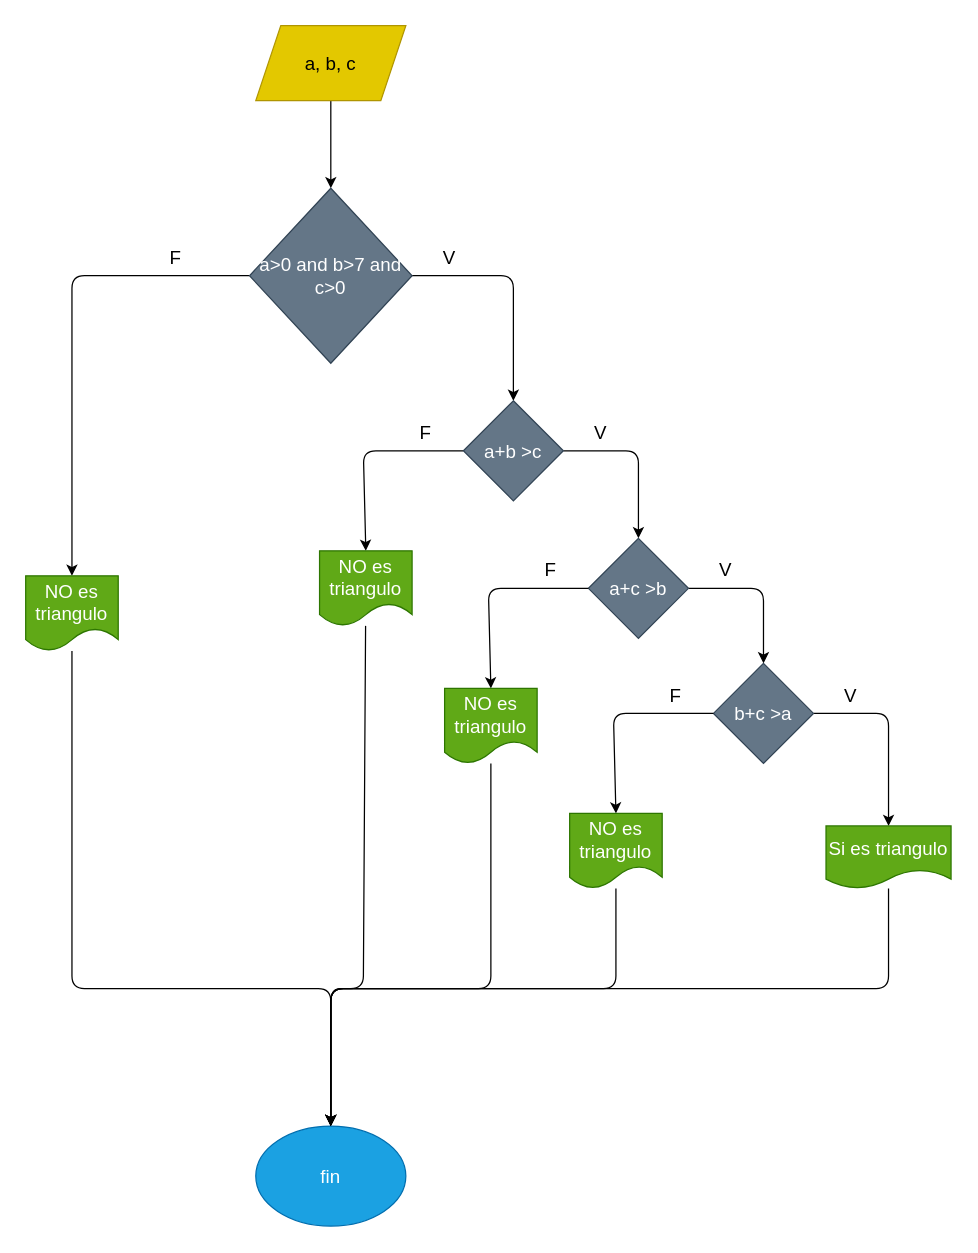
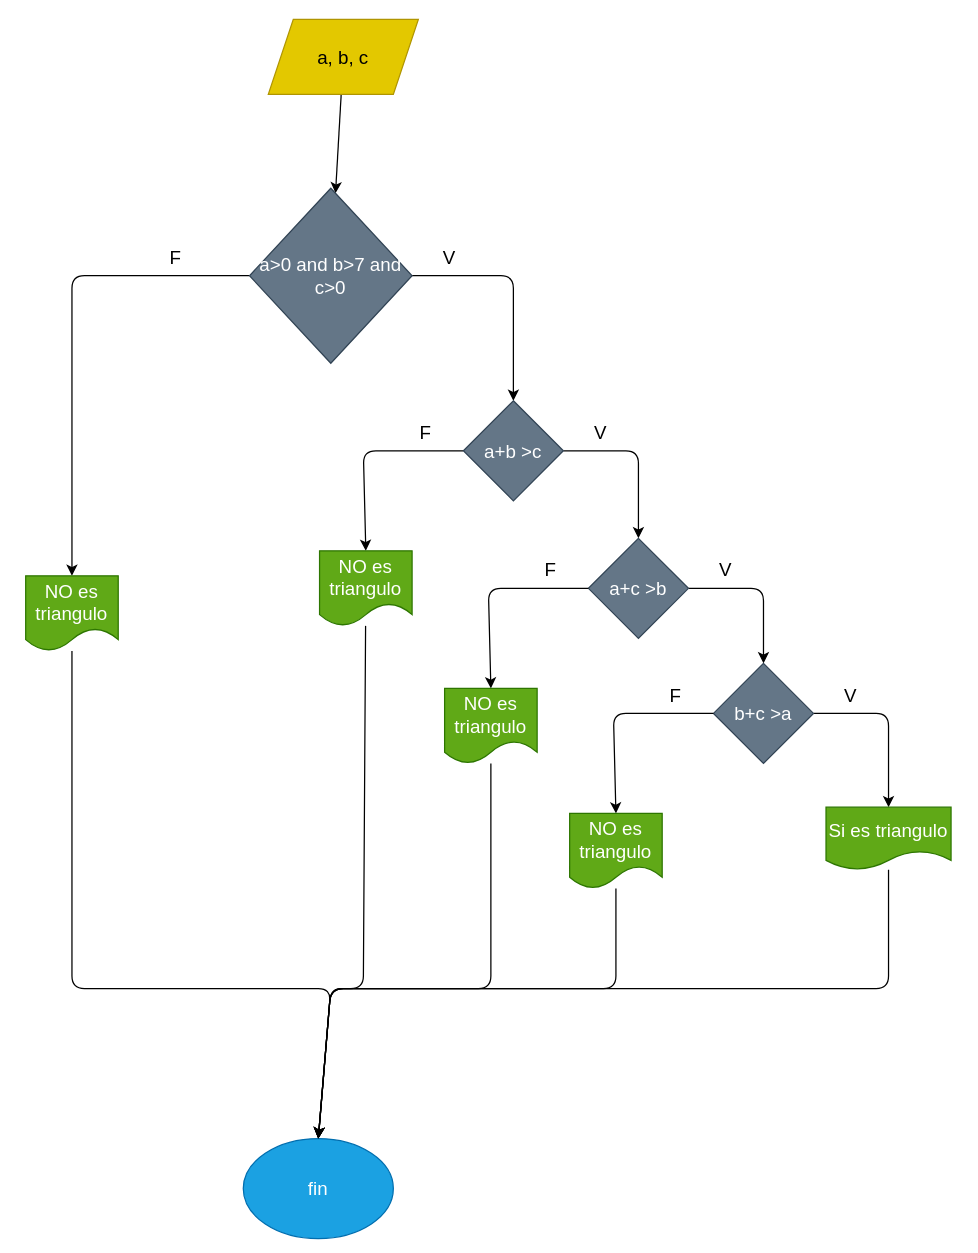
  <mxCell id="0" />
  <mxCell id="1" parent="0" />
  <mxCell id="2" value="" style="edgeStyle=none;html=1;fontSize=15;" edge="1" parent="1" source="3" target="6"><mxGeometry relative="1" as="geometry" /></mxCell>
- <mxCell id="3" value="a, b, c" style="shape=parallelogram;perimeter=parallelogramPerimeter;whiteSpace=wrap;html=1;fixedSize=1;fontSize=15;fillColor=#e3c800;fontColor=#000000;strokeColor=#B09500;" vertex="1" parent="1"><mxGeometry x="204" y="20" width="120" height="60" as="geometry" /></mxCell>
+ <mxCell id="3" value="a, b, c" style="shape=parallelogram;perimeter=parallelogramPerimeter;whiteSpace=wrap;html=1;fixedSize=1;fontSize=15;fillColor=#e3c800;fontColor=#000000;strokeColor=#B09500;" vertex="1" parent="1"><mxGeometry x="214" y="15" width="120" height="60" as="geometry" /></mxCell>
  <mxCell id="4" value="" style="edgeStyle=none;html=1;fontSize=15;exitX=1;exitY=0.5;exitDx=0;exitDy=0;entryX=0.5;entryY=0;entryDx=0;entryDy=0;" edge="1" parent="1" source="6" target="9"><mxGeometry relative="1" as="geometry"><Array as="points"><mxPoint x="410" y="220" /></Array></mxGeometry></mxCell>
  <mxCell id="5" style="edgeStyle=none;html=1;entryX=0.5;entryY=0;entryDx=0;entryDy=0;fontSize=15;" edge="1" parent="1" source="6" target="26"><mxGeometry relative="1" as="geometry"><Array as="points"><mxPoint x="57" y="220" /></Array></mxGeometry></mxCell>
  <mxCell id="6" value="a&amp;gt;0 and b&amp;gt;7 and c&amp;gt;0" style="rhombus;whiteSpace=wrap;html=1;fontSize=15;fillColor=#647687;fontColor=#ffffff;strokeColor=#314354;" vertex="1" parent="1"><mxGeometry x="199" y="150" width="130" height="140" as="geometry" /></mxCell>
  <mxCell id="7" value="" style="edgeStyle=none;html=1;fontSize=15;exitX=1;exitY=0.5;exitDx=0;exitDy=0;entryX=0.5;entryY=0;entryDx=0;entryDy=0;" edge="1" parent="1" source="9" target="11"><mxGeometry relative="1" as="geometry"><Array as="points"><mxPoint x="510" y="360" /></Array></mxGeometry></mxCell>
  <mxCell id="8" value="" style="edgeStyle=none;html=1;fontSize=15;entryX=0.5;entryY=0;entryDx=0;entryDy=0;exitX=0;exitY=0.5;exitDx=0;exitDy=0;" edge="1" parent="1" source="9" target="18"><mxGeometry relative="1" as="geometry"><Array as="points"><mxPoint x="290" y="360" /></Array></mxGeometry></mxCell>
  <mxCell id="9" value="a+b &amp;gt;c" style="rhombus;whiteSpace=wrap;html=1;fontSize=15;fillColor=#647687;fontColor=#ffffff;strokeColor=#314354;" vertex="1" parent="1"><mxGeometry x="370" y="320" width="80" height="80" as="geometry" /></mxCell>
  <mxCell id="10" value="" style="edgeStyle=none;html=1;fontSize=15;exitX=1;exitY=0.5;exitDx=0;exitDy=0;entryX=0.5;entryY=0;entryDx=0;entryDy=0;" edge="1" parent="1" source="11" target="13"><mxGeometry relative="1" as="geometry"><Array as="points"><mxPoint x="610" y="470" /></Array></mxGeometry></mxCell>
  <mxCell id="11" value="a+c &amp;gt;b" style="rhombus;whiteSpace=wrap;html=1;fontSize=15;fillColor=#647687;fontColor=#ffffff;strokeColor=#314354;" vertex="1" parent="1"><mxGeometry x="470" y="430" width="80" height="80" as="geometry" /></mxCell>
  <mxCell id="12" value="" style="edgeStyle=none;html=1;fontSize=15;exitX=1;exitY=0.5;exitDx=0;exitDy=0;entryX=0.5;entryY=0;entryDx=0;entryDy=0;" edge="1" parent="1" source="13" target="15"><mxGeometry relative="1" as="geometry"><Array as="points"><mxPoint x="710" y="570" /></Array></mxGeometry></mxCell>
  <mxCell id="13" value="b+c &amp;gt;a" style="rhombus;whiteSpace=wrap;html=1;fontSize=15;fillColor=#647687;fontColor=#ffffff;strokeColor=#314354;" vertex="1" parent="1"><mxGeometry x="570" y="530" width="80" height="80" as="geometry" /></mxCell>
  <mxCell id="14" style="edgeStyle=none;html=1;entryX=0.5;entryY=0;entryDx=0;entryDy=0;fontSize=15;" edge="1" parent="1" source="15" target="16"><mxGeometry relative="1" as="geometry"><Array as="points"><mxPoint x="710" y="790" /><mxPoint x="264" y="790" /></Array></mxGeometry></mxCell>
- <mxCell id="15" value="Si es triangulo" style="shape=document;whiteSpace=wrap;html=1;boundedLbl=1;fontSize=15;fillColor=#60a917;fontColor=#ffffff;strokeColor=#2D7600;" vertex="1" parent="1"><mxGeometry x="660" y="660" width="100" height="50" as="geometry" /></mxCell>
- <mxCell id="16" value="fin" style="ellipse;whiteSpace=wrap;html=1;fontSize=15;fillColor=#1ba1e2;fontColor=#ffffff;strokeColor=#006EAF;" vertex="1" parent="1"><mxGeometry x="204" y="900" width="120" height="80" as="geometry" /></mxCell>
+ <mxCell id="15" value="Si es triangulo" style="shape=document;whiteSpace=wrap;html=1;boundedLbl=1;fontSize=15;fillColor=#60a917;fontColor=#ffffff;strokeColor=#2D7600;" vertex="1" parent="1"><mxGeometry x="660" y="645" width="100" height="50" as="geometry" /></mxCell>
+ <mxCell id="16" value="fin" style="ellipse;whiteSpace=wrap;html=1;fontSize=15;fillColor=#1ba1e2;fontColor=#ffffff;strokeColor=#006EAF;" vertex="1" parent="1"><mxGeometry x="194" y="910" width="120" height="80" as="geometry" /></mxCell>
  <mxCell id="17" style="edgeStyle=none;html=1;entryX=0.5;entryY=0;entryDx=0;entryDy=0;fontSize=15;" edge="1" parent="1" source="18" target="16"><mxGeometry relative="1" as="geometry"><Array as="points"><mxPoint x="290" y="790" /><mxPoint x="264" y="790" /></Array></mxGeometry></mxCell>
  <mxCell id="18" value="NO es triangulo" style="shape=document;whiteSpace=wrap;html=1;boundedLbl=1;fontSize=15;fillColor=#60a917;fontColor=#ffffff;strokeColor=#2D7600;" vertex="1" parent="1"><mxGeometry x="255" y="440" width="74" height="60" as="geometry" /></mxCell>
  <mxCell id="19" value="" style="edgeStyle=none;html=1;fontSize=15;entryX=0.5;entryY=0;entryDx=0;entryDy=0;" edge="1" parent="1" target="21"><mxGeometry relative="1" as="geometry"><mxPoint x="470" y="470" as="sourcePoint" /><Array as="points"><mxPoint x="390" y="470" /></Array></mxGeometry></mxCell>
  <mxCell id="20" style="edgeStyle=none;html=1;entryX=0.5;entryY=0;entryDx=0;entryDy=0;fontSize=15;" edge="1" parent="1" target="16"><mxGeometry relative="1" as="geometry"><mxPoint x="392" y="610" as="sourcePoint" /><Array as="points"><mxPoint x="392" y="790" /><mxPoint x="264" y="790" /></Array></mxGeometry></mxCell>
  <mxCell id="21" value="NO es triangulo" style="shape=document;whiteSpace=wrap;html=1;boundedLbl=1;fontSize=15;fillColor=#60a917;fontColor=#ffffff;strokeColor=#2D7600;" vertex="1" parent="1"><mxGeometry x="355" y="550" width="74" height="60" as="geometry" /></mxCell>
  <mxCell id="22" value="" style="edgeStyle=none;html=1;fontSize=15;entryX=0.5;entryY=0;entryDx=0;entryDy=0;exitX=0;exitY=0.5;exitDx=0;exitDy=0;" edge="1" parent="1" target="24"><mxGeometry relative="1" as="geometry"><mxPoint x="570" y="570" as="sourcePoint" /><Array as="points"><mxPoint x="490" y="570" /></Array></mxGeometry></mxCell>
  <mxCell id="23" style="edgeStyle=none;html=1;entryX=0.5;entryY=0;entryDx=0;entryDy=0;fontSize=15;" edge="1" parent="1" source="24" target="16"><mxGeometry relative="1" as="geometry"><Array as="points"><mxPoint x="492" y="790" /><mxPoint x="264" y="790" /></Array></mxGeometry></mxCell>
  <mxCell id="24" value="NO es triangulo" style="shape=document;whiteSpace=wrap;html=1;boundedLbl=1;fontSize=15;fillColor=#60a917;fontColor=#ffffff;strokeColor=#2D7600;" vertex="1" parent="1"><mxGeometry x="455" y="650" width="74" height="60" as="geometry" /></mxCell>
  <mxCell id="25" style="edgeStyle=none;html=1;entryX=0.5;entryY=0;entryDx=0;entryDy=0;fontSize=15;" edge="1" parent="1" source="26" target="16"><mxGeometry relative="1" as="geometry"><Array as="points"><mxPoint x="57" y="790" /><mxPoint x="264" y="790" /></Array></mxGeometry></mxCell>
  <mxCell id="26" value="NO es triangulo" style="shape=document;whiteSpace=wrap;html=1;boundedLbl=1;fontSize=15;fillColor=#60a917;fontColor=#ffffff;strokeColor=#2D7600;" vertex="1" parent="1"><mxGeometry x="20" y="460" width="74" height="60" as="geometry" /></mxCell>
  <mxCell id="27" value="V" style="text;html=1;strokeColor=none;fillColor=none;align=center;verticalAlign=middle;whiteSpace=wrap;rounded=0;fontSize=15;" vertex="1" parent="1"><mxGeometry x="329" y="190" width="60" height="30" as="geometry" /></mxCell>
  <mxCell id="28" value="F" style="text;html=1;strokeColor=none;fillColor=none;align=center;verticalAlign=middle;whiteSpace=wrap;rounded=0;fontSize=15;" vertex="1" parent="1"><mxGeometry x="110" y="190" width="60" height="30" as="geometry" /></mxCell>
  <mxCell id="29" value="V" style="text;html=1;strokeColor=none;fillColor=none;align=center;verticalAlign=middle;whiteSpace=wrap;rounded=0;fontSize=15;" vertex="1" parent="1"><mxGeometry x="450" y="330" width="60" height="30" as="geometry" /></mxCell>
  <mxCell id="30" value="V" style="text;html=1;strokeColor=none;fillColor=none;align=center;verticalAlign=middle;whiteSpace=wrap;rounded=0;fontSize=15;" vertex="1" parent="1"><mxGeometry x="550" y="440" width="60" height="30" as="geometry" /></mxCell>
  <mxCell id="31" value="V" style="text;html=1;strokeColor=none;fillColor=none;align=center;verticalAlign=middle;whiteSpace=wrap;rounded=0;fontSize=15;" vertex="1" parent="1"><mxGeometry x="650" y="540" width="60" height="30" as="geometry" /></mxCell>
  <mxCell id="32" value="F" style="text;html=1;strokeColor=none;fillColor=none;align=center;verticalAlign=middle;whiteSpace=wrap;rounded=0;fontSize=15;" vertex="1" parent="1"><mxGeometry x="310" y="330" width="60" height="30" as="geometry" /></mxCell>
  <mxCell id="33" value="F" style="text;html=1;strokeColor=none;fillColor=none;align=center;verticalAlign=middle;whiteSpace=wrap;rounded=0;fontSize=15;" vertex="1" parent="1"><mxGeometry x="410" y="440" width="60" height="30" as="geometry" /></mxCell>
  <mxCell id="34" value="F" style="text;html=1;strokeColor=none;fillColor=none;align=center;verticalAlign=middle;whiteSpace=wrap;rounded=0;fontSize=15;" vertex="1" parent="1"><mxGeometry x="510" y="540" width="60" height="30" as="geometry" /></mxCell>
